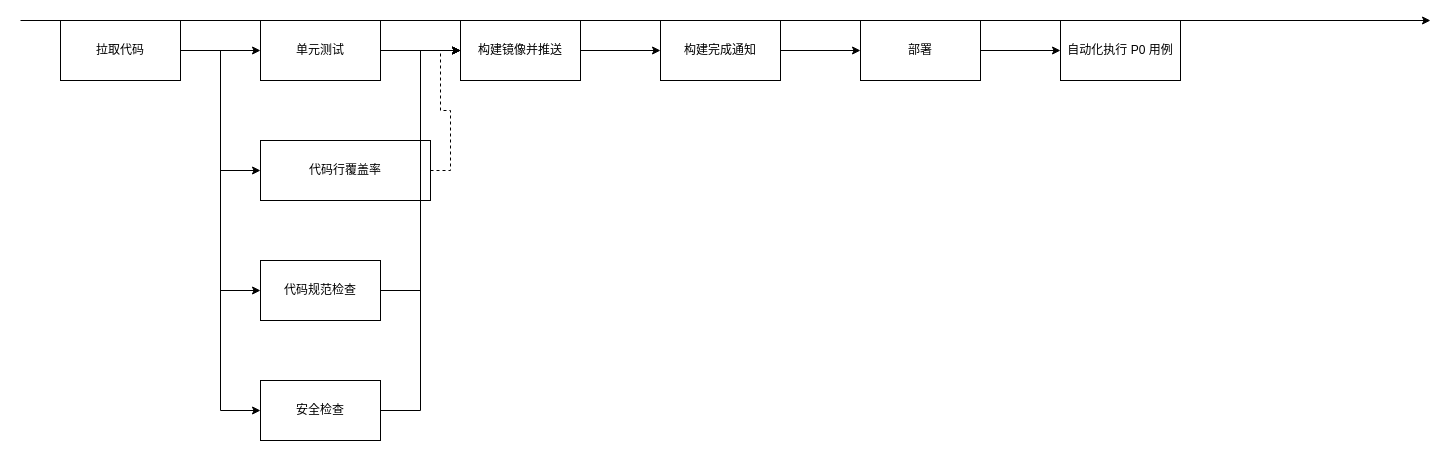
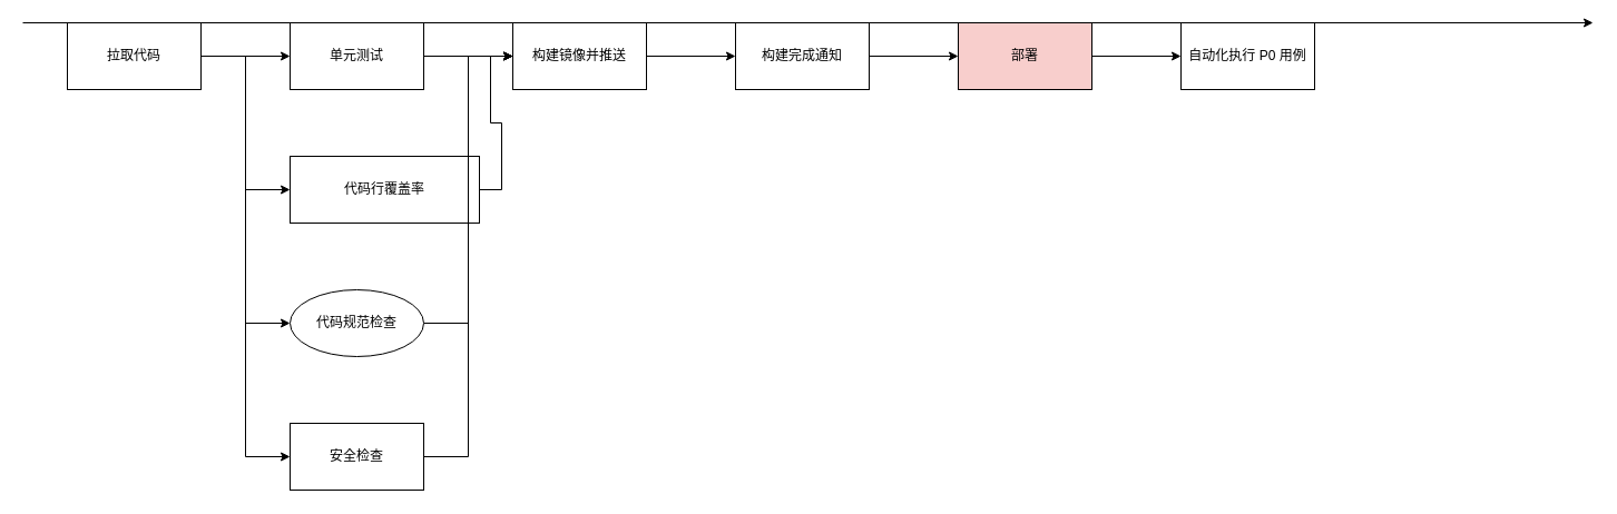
  <mxCell id="0" />
  <mxCell id="1" parent="0" />
  <mxCell id="2" value="" style="endArrow=classic;html=1;rounded=0;" edge="1" parent="1"><mxGeometry width="50" height="50" relative="1" as="geometry"><mxPoint x="20" y="20" as="sourcePoint" /><mxPoint x="1430" y="20" as="targetPoint" /></mxGeometry></mxCell>
  <mxCell id="3" value="" style="edgeStyle=orthogonalEdgeStyle;rounded=0;orthogonalLoop=1;jettySize=auto;html=1;" edge="1" parent="1" source="7" target="9"><mxGeometry relative="1" as="geometry" /></mxCell>
  <mxCell id="4" style="edgeStyle=orthogonalEdgeStyle;rounded=0;orthogonalLoop=1;jettySize=auto;html=1;entryX=0;entryY=0.5;entryDx=0;entryDy=0;" edge="1" parent="1" source="7" target="11"><mxGeometry relative="1" as="geometry" /></mxCell>
  <mxCell id="5" style="edgeStyle=orthogonalEdgeStyle;rounded=0;orthogonalLoop=1;jettySize=auto;html=1;exitX=1;exitY=0.5;exitDx=0;exitDy=0;entryX=0;entryY=0.5;entryDx=0;entryDy=0;" edge="1" parent="1" source="7" target="13"><mxGeometry relative="1" as="geometry" /></mxCell>
  <mxCell id="6" style="edgeStyle=orthogonalEdgeStyle;rounded=0;orthogonalLoop=1;jettySize=auto;html=1;entryX=0;entryY=0.5;entryDx=0;entryDy=0;" edge="1" parent="1" source="7" target="19"><mxGeometry relative="1" as="geometry" /></mxCell>
  <mxCell id="7" value="拉取代码" style="rounded=0;whiteSpace=wrap;html=1;" vertex="1" parent="1"><mxGeometry x="60" y="20" width="120" height="60" as="geometry" /></mxCell>
  <mxCell id="8" value="" style="edgeStyle=orthogonalEdgeStyle;rounded=0;orthogonalLoop=1;jettySize=auto;html=1;" edge="1" parent="1" source="9" target="15"><mxGeometry relative="1" as="geometry" /></mxCell>
  <mxCell id="9" value="单元测试" style="rounded=0;whiteSpace=wrap;html=1;" vertex="1" parent="1"><mxGeometry x="260" y="20" width="120" height="60" as="geometry" /></mxCell>
- <mxCell id="10" style="edgeStyle=orthogonalEdgeStyle;rounded=0;orthogonalLoop=1;jettySize=auto;html=1;entryX=0;entryY=0.5;entryDx=0;entryDy=0;dashed=1;" edge="1" parent="1" source="11" target="15"><mxGeometry relative="1" as="geometry" /></mxCell>
+ <mxCell id="10" style="edgeStyle=orthogonalEdgeStyle;rounded=0;orthogonalLoop=1;jettySize=auto;html=1;entryX=0;entryY=0.5;entryDx=0;entryDy=0;" edge="1" parent="1" source="11" target="15"><mxGeometry relative="1" as="geometry" /></mxCell>
  <mxCell id="11" value="代码行覆盖率" style="rounded=0;whiteSpace=wrap;html=1;" vertex="1" parent="1"><mxGeometry x="260" y="140" width="170" height="60" as="geometry" /></mxCell>
  <mxCell id="12" style="edgeStyle=orthogonalEdgeStyle;rounded=0;orthogonalLoop=1;jettySize=auto;html=1;entryX=0;entryY=0.5;entryDx=0;entryDy=0;" edge="1" parent="1" source="13" target="15"><mxGeometry relative="1" as="geometry" /></mxCell>
- <mxCell id="13" value="代码规范检查" style="rounded=0;whiteSpace=wrap;html=1;" vertex="1" parent="1"><mxGeometry x="260" y="260" width="120" height="60" as="geometry" /></mxCell>
+ <mxCell id="13" value="代码规范检查" style="ellipse;whiteSpace=wrap;html=1;" vertex="1" parent="1"><mxGeometry x="260" y="260" width="120" height="60" as="geometry" /></mxCell>
  <mxCell id="14" value="" style="edgeStyle=orthogonalEdgeStyle;rounded=0;orthogonalLoop=1;jettySize=auto;html=1;" edge="1" parent="1" source="15" target="17"><mxGeometry relative="1" as="geometry" /></mxCell>
  <mxCell id="15" value="构建镜像并推送" style="rounded=0;whiteSpace=wrap;html=1;" vertex="1" parent="1"><mxGeometry x="460" y="20" width="120" height="60" as="geometry" /></mxCell>
  <mxCell id="16" style="edgeStyle=orthogonalEdgeStyle;rounded=0;orthogonalLoop=1;jettySize=auto;html=1;entryX=0;entryY=0.5;entryDx=0;entryDy=0;" edge="1" parent="1" source="17" target="21"><mxGeometry relative="1" as="geometry" /></mxCell>
  <mxCell id="17" value="构建完成通知" style="rounded=0;whiteSpace=wrap;html=1;" vertex="1" parent="1"><mxGeometry x="660" y="20" width="120" height="60" as="geometry" /></mxCell>
  <mxCell id="18" style="edgeStyle=orthogonalEdgeStyle;rounded=0;orthogonalLoop=1;jettySize=auto;html=1;entryX=0;entryY=0.5;entryDx=0;entryDy=0;" edge="1" parent="1" source="19" target="15"><mxGeometry relative="1" as="geometry" /></mxCell>
  <mxCell id="19" value="安全检查" style="rounded=0;whiteSpace=wrap;html=1;" vertex="1" parent="1"><mxGeometry x="260" y="380" width="120" height="60" as="geometry" /></mxCell>
  <mxCell id="20" value="" style="edgeStyle=orthogonalEdgeStyle;rounded=0;orthogonalLoop=1;jettySize=auto;html=1;" edge="1" parent="1" source="21" target="22"><mxGeometry relative="1" as="geometry" /></mxCell>
- <mxCell id="21" value="部署" style="rounded=0;whiteSpace=wrap;html=1;" vertex="1" parent="1"><mxGeometry x="860" y="20" width="120" height="60" as="geometry" /></mxCell>
+ <mxCell id="21" value="部署" style="rounded=0;whiteSpace=wrap;html=1;fillColor=#f8cecc;" vertex="1" parent="1"><mxGeometry x="860" y="20" width="120" height="60" as="geometry" /></mxCell>
  <mxCell id="22" value="自动化执行 P0 用例" style="rounded=0;whiteSpace=wrap;html=1;" vertex="1" parent="1"><mxGeometry x="1060" y="20" width="120" height="60" as="geometry" /></mxCell>
